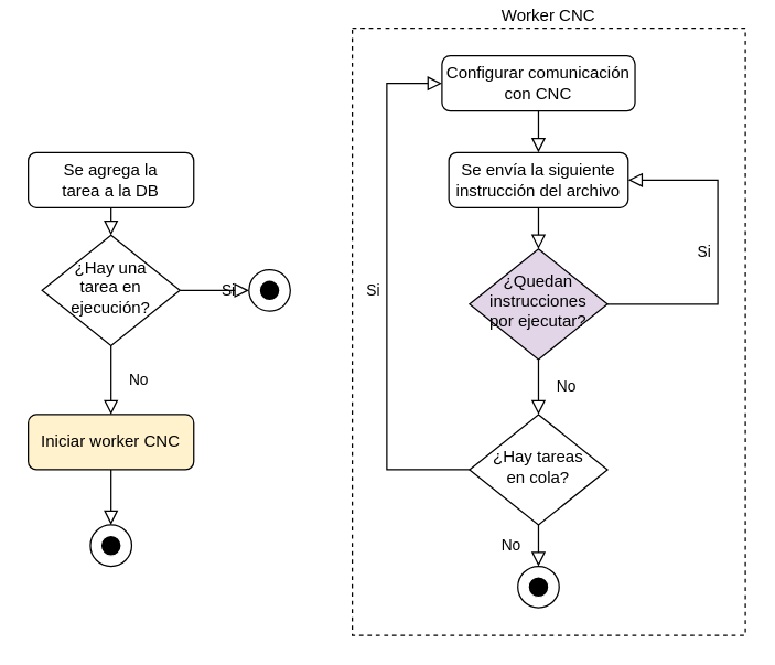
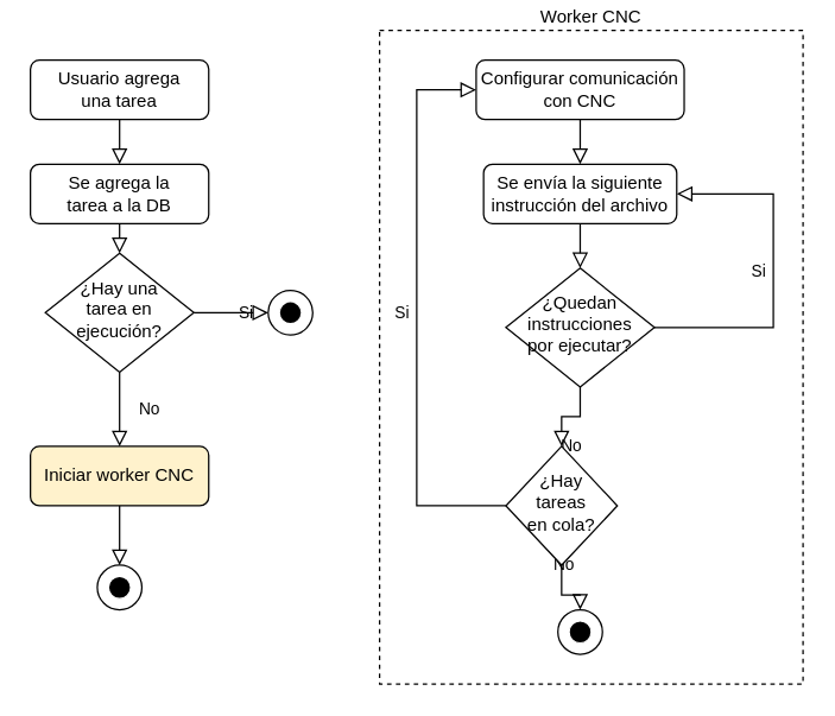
  <mxCell id="0" />
  <mxCell id="1" parent="0" />
  <mxCell id="2" value="Worker CNC" style="rounded=0;whiteSpace=wrap;html=1;fillStyle=auto;fillColor=none;dashed=1;align=center;horizontal=1;labelPosition=center;verticalLabelPosition=top;verticalAlign=bottom;labelBackgroundColor=default;" vertex="1" parent="1"><mxGeometry x="255" y="20" width="285" height="440" as="geometry" /></mxCell>
+ <mxCell id="3" style="edgeStyle=orthogonalEdgeStyle;rounded=0;orthogonalLoop=1;jettySize=auto;html=1;exitX=0.5;exitY=1;exitDx=0;exitDy=0;entryX=0.5;entryY=0;entryDx=0;entryDy=0;endArrow=block;endFill=0;endSize=8;" edge="1" parent="1" source="4" target="11"><mxGeometry relative="1" as="geometry" /></mxCell>
+ <mxCell id="4" value="Usuario agrega&lt;br&gt;una tarea" style="rounded=1;whiteSpace=wrap;html=1;fontSize=12;glass=0;strokeWidth=1;shadow=0;" parent="1" vertex="1"><mxGeometry x="20" y="40" width="120" height="40" as="geometry" /></mxCell>
  <mxCell id="5" value="No" style="rounded=0;html=1;jettySize=auto;orthogonalLoop=1;fontSize=11;endArrow=block;endFill=0;endSize=8;strokeWidth=1;shadow=0;labelBackgroundColor=none;edgeStyle=orthogonalEdgeStyle;entryX=0.5;entryY=0;entryDx=0;entryDy=0;" parent="1" source="7" target="9" edge="1"><mxGeometry y="20" relative="1" as="geometry"><mxPoint as="offset" /></mxGeometry></mxCell>
  <mxCell id="6" value="Si" style="edgeStyle=orthogonalEdgeStyle;rounded=0;html=1;jettySize=auto;orthogonalLoop=1;fontSize=11;endArrow=block;endFill=0;endSize=8;strokeWidth=1;shadow=0;labelBackgroundColor=none;" parent="1" source="7" edge="1"><mxGeometry y="10" relative="1" as="geometry"><mxPoint as="offset" /><mxPoint x="180" y="210" as="targetPoint" /></mxGeometry></mxCell>
  <mxCell id="7" value="¿Hay una&lt;br&gt;tarea en ejecución?" style="rhombus;whiteSpace=wrap;html=1;shadow=0;fontFamily=Helvetica;fontSize=12;align=center;strokeWidth=1;spacing=6;spacingTop=-4;" parent="1" vertex="1"><mxGeometry x="30" y="170" width="100" height="80" as="geometry" /></mxCell>
  <mxCell id="8" style="edgeStyle=orthogonalEdgeStyle;rounded=0;orthogonalLoop=1;jettySize=auto;html=1;exitX=0.5;exitY=1;exitDx=0;exitDy=0;entryX=0.5;entryY=0;entryDx=0;entryDy=0;endArrow=block;endFill=0;endSize=8;" edge="1" parent="1" source="9" target="14"><mxGeometry relative="1" as="geometry" /></mxCell>
  <mxCell id="9" value="Iniciar worker CNC" style="rounded=1;whiteSpace=wrap;html=1;fontSize=12;glass=0;strokeWidth=1;shadow=0;fillColor=#fff2cc;" parent="1" vertex="1"><mxGeometry x="20" y="300" width="120" height="40" as="geometry" /></mxCell>
  <mxCell id="10" style="edgeStyle=orthogonalEdgeStyle;rounded=0;orthogonalLoop=1;jettySize=auto;html=1;exitX=0.5;exitY=1;exitDx=0;exitDy=0;entryX=0.5;entryY=0;entryDx=0;entryDy=0;endArrow=block;endFill=0;endSize=8;" edge="1" parent="1" source="11" target="7"><mxGeometry relative="1" as="geometry" /></mxCell>
  <mxCell id="11" value="Se agrega la&lt;br&gt;tarea a la DB" style="rounded=1;whiteSpace=wrap;html=1;fontSize=12;glass=0;strokeWidth=1;shadow=0;" vertex="1" parent="1"><mxGeometry x="20" y="110" width="120" height="40" as="geometry" /></mxCell>
  <mxCell id="12" value="" style="ellipse;whiteSpace=wrap;html=1;aspect=fixed;" vertex="1" parent="1"><mxGeometry x="180" y="195" width="30" height="30" as="geometry" /></mxCell>
  <mxCell id="13" value="" style="ellipse;whiteSpace=wrap;html=1;aspect=fixed;fillColor=#000000;strokeColor=#FFFFFF;" vertex="1" parent="1"><mxGeometry x="187.5" y="202.5" width="15" height="15" as="geometry" /></mxCell>
  <mxCell id="14" value="" style="ellipse;whiteSpace=wrap;html=1;aspect=fixed;" vertex="1" parent="1"><mxGeometry x="65" y="380" width="30" height="30" as="geometry" /></mxCell>
  <mxCell id="15" value="" style="ellipse;whiteSpace=wrap;html=1;aspect=fixed;fillColor=#000000;strokeColor=#FFFFFF;" vertex="1" parent="1"><mxGeometry x="72.5" y="387.5" width="15" height="15" as="geometry" /></mxCell>
  <mxCell id="16" style="edgeStyle=orthogonalEdgeStyle;rounded=0;orthogonalLoop=1;jettySize=auto;html=1;exitX=0.5;exitY=1;exitDx=0;exitDy=0;entryX=0.5;entryY=0;entryDx=0;entryDy=0;endArrow=block;endFill=0;endSize=8;" edge="1" parent="1" source="17" target="22"><mxGeometry relative="1" as="geometry" /></mxCell>
  <mxCell id="17" value="Configurar comunicación&lt;br&gt;con CNC" style="rounded=1;whiteSpace=wrap;html=1;fontSize=12;glass=0;strokeWidth=1;shadow=0;" vertex="1" parent="1"><mxGeometry x="320" y="40" width="140" height="40" as="geometry" /></mxCell>
  <mxCell id="18" value="No" style="rounded=0;html=1;jettySize=auto;orthogonalLoop=1;fontSize=11;endArrow=block;endFill=0;endSize=8;strokeWidth=1;shadow=0;labelBackgroundColor=none;edgeStyle=orthogonalEdgeStyle;entryX=0.5;entryY=0;entryDx=0;entryDy=0;" edge="1" parent="1" source="20" target="25"><mxGeometry y="20" relative="1" as="geometry"><mxPoint as="offset" /><mxPoint x="390" y="310" as="targetPoint" /></mxGeometry></mxCell>
  <mxCell id="19" value="Si" style="edgeStyle=orthogonalEdgeStyle;rounded=0;html=1;jettySize=auto;orthogonalLoop=1;fontSize=11;endArrow=block;endFill=0;endSize=8;strokeWidth=1;shadow=0;labelBackgroundColor=none;entryX=1;entryY=0.5;entryDx=0;entryDy=0;exitX=1;exitY=0.5;exitDx=0;exitDy=0;" edge="1" parent="1" source="20" target="22"><mxGeometry y="10" relative="1" as="geometry"><mxPoint as="offset" /><mxPoint x="490" y="220" as="targetPoint" /><Array as="points"><mxPoint x="520" y="220" /><mxPoint x="520" y="130" /></Array></mxGeometry></mxCell>
- <mxCell id="20" value="¿Quedan instrucciones por ejecutar?" style="rhombus;whiteSpace=wrap;html=1;shadow=0;fontFamily=Helvetica;fontSize=12;align=center;strokeWidth=1;spacing=6;spacingTop=-4;fillColor=#e1d5e7;" vertex="1" parent="1"><mxGeometry x="340" y="180" width="100" height="80" as="geometry" /></mxCell>
+ <mxCell id="20" value="¿Quedan instrucciones por ejecutar?" style="rhombus;whiteSpace=wrap;html=1;shadow=0;fontFamily=Helvetica;fontSize=12;align=center;strokeWidth=1;spacing=6;spacingTop=-4;" vertex="1" parent="1"><mxGeometry x="340" y="180" width="100" height="80" as="geometry" /></mxCell>
  <mxCell id="21" style="edgeStyle=orthogonalEdgeStyle;rounded=0;orthogonalLoop=1;jettySize=auto;html=1;exitX=0.5;exitY=1;exitDx=0;exitDy=0;entryX=0.5;entryY=0;entryDx=0;entryDy=0;endArrow=block;endFill=0;endSize=8;" edge="1" parent="1" source="22" target="20"><mxGeometry relative="1" as="geometry" /></mxCell>
  <mxCell id="22" value="Se envía la siguiente instrucción del archivo" style="rounded=1;whiteSpace=wrap;html=1;fontSize=12;glass=0;strokeWidth=1;shadow=0;" vertex="1" parent="1"><mxGeometry x="325" y="110" width="130" height="40" as="geometry" /></mxCell>
  <mxCell id="23" value="No" style="rounded=0;html=1;jettySize=auto;orthogonalLoop=1;fontSize=11;endArrow=block;endFill=0;endSize=8;strokeWidth=1;shadow=0;labelBackgroundColor=none;edgeStyle=orthogonalEdgeStyle;entryX=0.5;entryY=0;entryDx=0;entryDy=0;" edge="1" parent="1" source="25" target="26"><mxGeometry y="20" relative="1" as="geometry"><mxPoint as="offset" /><mxPoint x="390" y="430" as="targetPoint" /></mxGeometry></mxCell>
  <mxCell id="24" value="Si" style="edgeStyle=orthogonalEdgeStyle;rounded=0;html=1;jettySize=auto;orthogonalLoop=1;fontSize=11;endArrow=block;endFill=0;endSize=8;strokeWidth=1;shadow=0;labelBackgroundColor=none;exitX=0;exitY=0.5;exitDx=0;exitDy=0;entryX=0;entryY=0.5;entryDx=0;entryDy=0;" edge="1" parent="1" source="25" target="17"><mxGeometry y="10" relative="1" as="geometry"><mxPoint as="offset" /><mxPoint x="490" y="340" as="targetPoint" /><Array as="points"><mxPoint x="280" y="340" /><mxPoint x="280" y="60" /></Array></mxGeometry></mxCell>
- <mxCell id="25" value="¿Hay tareas&lt;br&gt;en cola?" style="rhombus;whiteSpace=wrap;html=1;shadow=0;fontFamily=Helvetica;fontSize=12;align=center;strokeWidth=1;spacing=6;spacingTop=-4;" vertex="1" parent="1"><mxGeometry x="340" y="300" width="100" height="80" as="geometry" /></mxCell>
+ <mxCell id="25" value="¿Hay tareas&lt;br&gt;en cola?" style="rhombus;whiteSpace=wrap;html=1;shadow=0;fontFamily=Helvetica;fontSize=12;align=center;strokeWidth=1;spacing=6;spacingTop=-4;" vertex="1" parent="1"><mxGeometry x="340" y="300" width="75" height="80" as="geometry" /></mxCell>
  <mxCell id="26" value="" style="ellipse;whiteSpace=wrap;html=1;aspect=fixed;" vertex="1" parent="1"><mxGeometry x="375" y="410" width="30" height="30" as="geometry" /></mxCell>
  <mxCell id="27" value="" style="ellipse;whiteSpace=wrap;html=1;aspect=fixed;fillColor=#000000;strokeColor=#FFFFFF;" vertex="1" parent="1"><mxGeometry x="382.5" y="417.5" width="15" height="15" as="geometry" /></mxCell>
